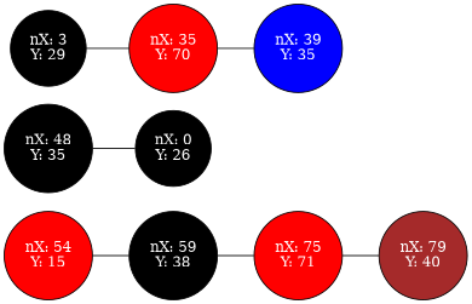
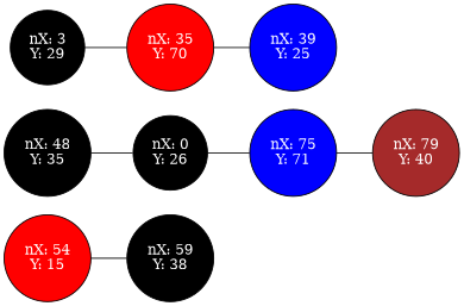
  graph {
    rankdir=LR
    node [color=black fillcolor=black fontcolor=white shape=circle style=filled]
    n1 [fillcolor=Red label="nX: 54\nY: 15"]
    n2 [label="nX: 59\nY: 38"]
    n3 [label="nX: 48\nY: 35"]
    n4 [label="nX: 0\nY: 26"]
-   n5 [fillcolor=Red label="nX: 75\nY: 71"]
+   n5 [fillcolor=blue label="nX: 75\nY: 71"]
    n6 [label="nX: 3\nY: 29"]
    n7 [fillcolor=Red label="nX: 35\nY: 70"]
-   n8 [fillcolor=blue label="nX: 39\nY: 35"]
+   n8 [fillcolor=blue label="nX: 39\nY: 25"]
    n9 [fillcolor=brown label="nX: 79\nY: 40"]
    n1 -- n2
-   n2 -- n5
+   n4 -- n5
    n3 -- n4
    n5 -- n9
    n6 -- n7
    n7 -- n8
  }
